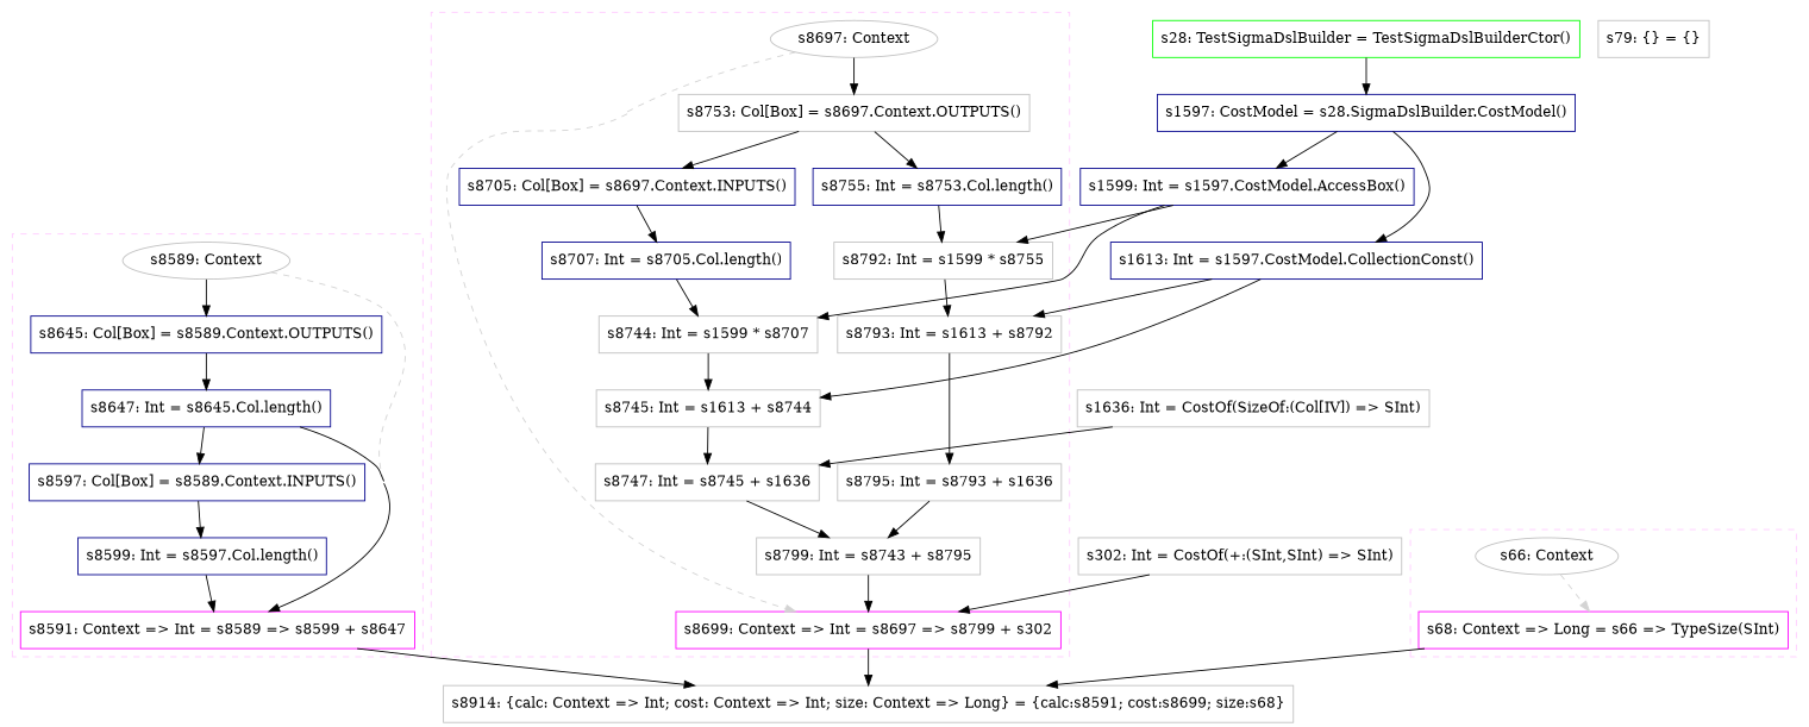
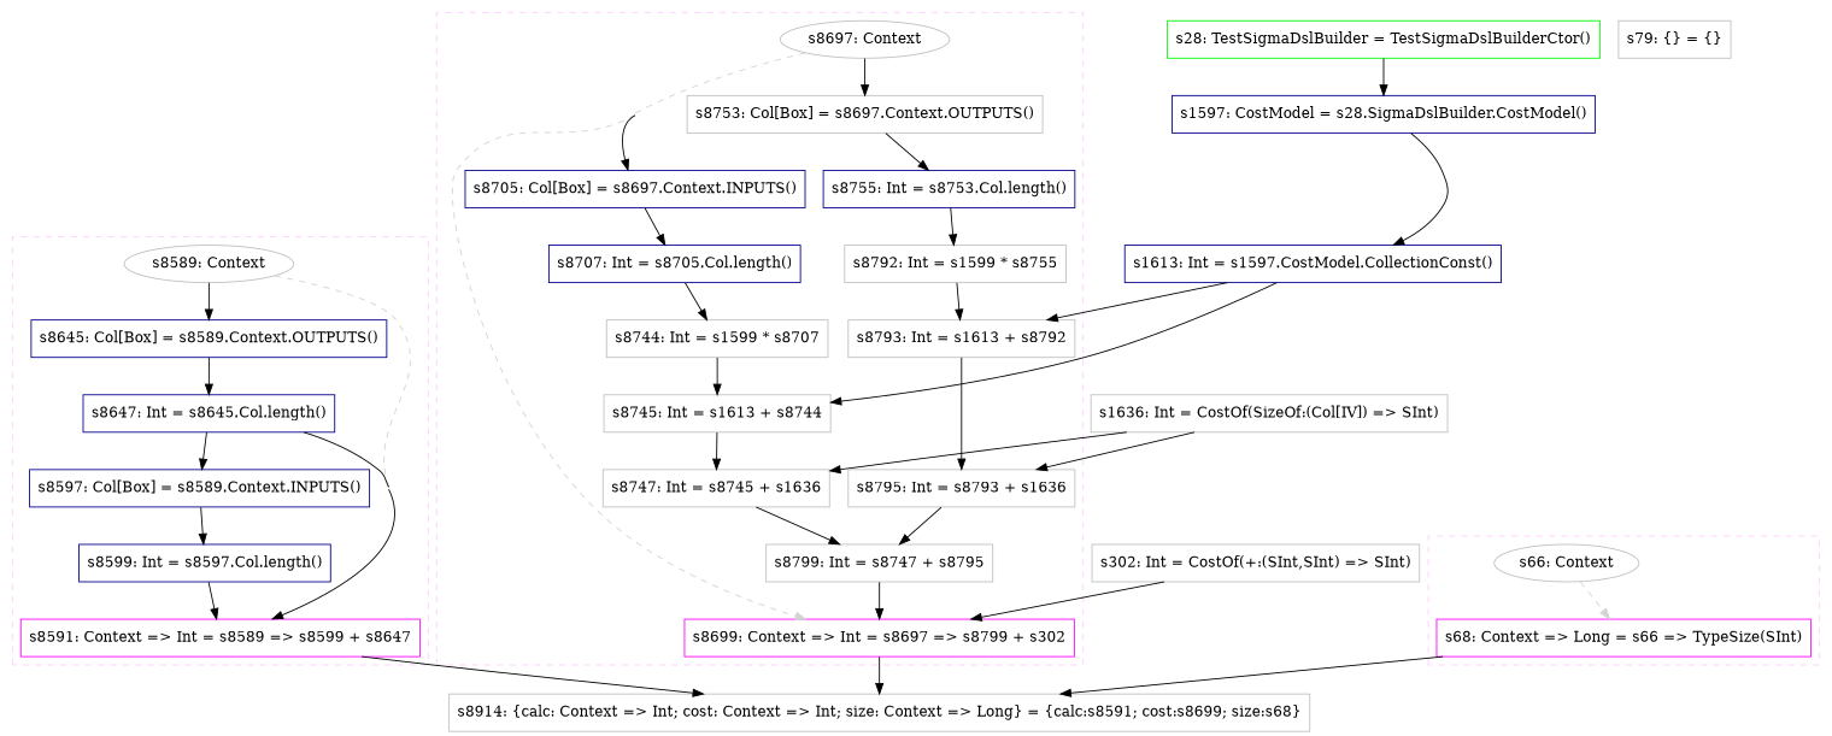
  digraph {
    concentrate=true
    node [color=gray fillcolor=white shape=box style=filled]
    edge [style=solid]
    n1 [label="s8589: Context" shape=oval]
    n2 [color=magenta label="s8591: Context => Int = s8589 => s8599 + s8647"]
    n3 [color=darkblue label="s8597: Col[Box] = s8589.Context.INPUTS()"]
    n4 [color=darkblue label="s8599: Int = s8597.Col.length()"]
    n5 [color=darkblue label="s8645: Col[Box] = s8589.Context.OUTPUTS()"]
    n6 [color=darkblue label="s8647: Int = s8645.Col.length()"]
    n7 [label="s8697: Context" shape=oval]
    n8 [color=magenta label="s8699: Context => Int = s8697 => s8799 + s302"]
    n9 [color=darkblue label="s8705: Col[Box] = s8697.Context.INPUTS()"]
    n10 [color=darkblue label="s8707: Int = s8705.Col.length()"]
    n11 [label="s8744: Int = s1599 * s8707"]
    n12 [label="s8745: Int = s1613 + s8744"]
    n13 [label="s8747: Int = s8745 + s1636"]
    n14 [label="s8753: Col[Box] = s8697.Context.OUTPUTS()"]
    n15 [color=darkblue label="s8755: Int = s8753.Col.length()"]
    n16 [label="s8792: Int = s1599 * s8755"]
    n17 [label="s8793: Int = s1613 + s8792"]
    n18 [label="s8795: Int = s8793 + s1636"]
-   n19 [label="s8799: Int = s8743 + s8795"]
+   n19 [label="s8799: Int = s8747 + s8795"]
    n20 [label="s66: Context" shape=oval]
    n21 [color=magenta label="s68: Context => Long = s66 => TypeSize(SInt)"]
    n22 [label="s8914: {calc: Context => Int; cost: Context => Int; size: Context => Long} = {calc:s8591; cost:s8699; size:s68}"]
    n23 [color=green label="s28: TestSigmaDslBuilder = TestSigmaDslBuilderCtor()"]
    n24 [color=darkblue label="s1597: CostModel = s28.SigmaDslBuilder.CostModel()"]
    n25 [color=darkblue label="s1613: Int = s1597.CostModel.CollectionConst()"]
-   n26 [color=darkblue label="s1599: Int = s1597.CostModel.AccessBox()"]
    n27 [label="s1636: Int = CostOf(SizeOf:(Col[IV]) => SInt)"]
    n28 [label="s302: Int = CostOf(+:(SInt,SInt) => SInt)"]
    n29 [label="s79: {} = {}"]
    subgraph cluster_1 {
      color="#FFCCFF"
      style=dashed
      n3
      n4
      n5
      n6
      subgraph sub_2 {
        color="#FFCCFF"
        rank=source
        style=dashed
        n1
      }
      subgraph sub_3 {
        color="#FFCCFF"
        rank=sink
        style=dashed
        n2
      }
    }
    subgraph cluster_4 {
      color="#FFCCFF"
      style=dashed
      n9
      n10
      n11
      n12
      n13
      n14
      n15
      n16
      n17
      n18
      n19
      subgraph sub_5 {
        color="#FFCCFF"
        rank=source
        style=dashed
        n7
      }
      subgraph sub_6 {
        color="#FFCCFF"
        rank=sink
        style=dashed
        n8
      }
    }
    subgraph cluster_7 {
      color="#FFCCFF"
      style=dashed
      subgraph sub_8 {
        color="#FFCCFF"
        rank=source
        style=dashed
        n20
      }
      subgraph sub_9 {
        color="#FFCCFF"
        rank=sink
        style=dashed
        n21
      }
    }
    n1 -> n2 [color=lightgray style=dashed weight=0]
    n1 -> n5
    n2 -> n22
    n3 -> n4
    n4 -> n2
    n5 -> n6
    n6 -> n2
    n6 -> n3
    n7 -> n8 [color=lightgray style=dashed weight=0]
-   n14 -> n9
+   n7 -> n9
    n7 -> n14
    n8 -> n22
    n9 -> n10
    n10 -> n11
    n11 -> n12
    n12 -> n13
    n13 -> n19
    n14 -> n15
    n15 -> n16
    n16 -> n17
    n17 -> n18
    n18 -> n19
    n19 -> n8
    n20 -> n21 [color=lightgray style=dashed weight=0]
    n21 -> n22
    n23 -> n24
    n24 -> n25
-   n24 -> n26
    n25 -> n12
    n25 -> n17
-   n26 -> n11
-   n26 -> n16
    n27 -> n13
+   n27 -> n18
    n28 -> n8
  }
